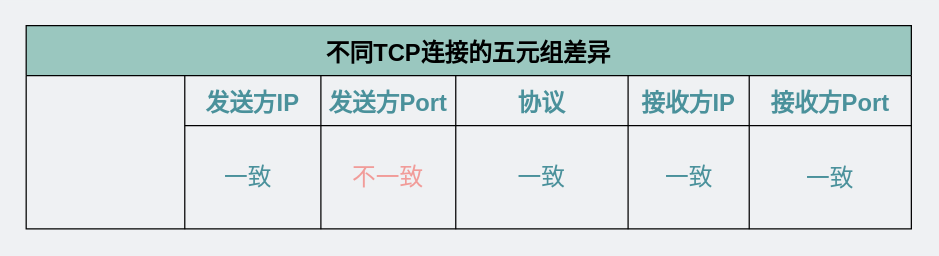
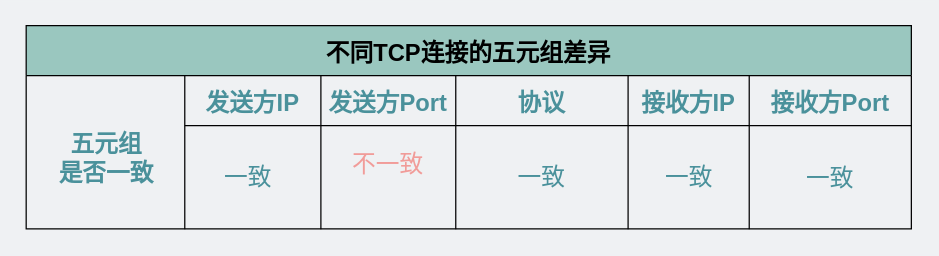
  <mxCell id="0" />
  <mxCell id="1" parent="0" />
  <mxCell id="2" value="不同TCP连接的五元组差异" style="shape=table;childLayout=tableLayout;startSize=40;collapsible=0;recursiveResize=0;expand=0;fontStyle=1;rounded=0;sketch=0;fontSize=19;fillColor=#9AC7BF;" parent="1" vertex="1"><mxGeometry x="20" y="20" width="708.828" height="162.724" as="geometry" /></mxCell>
  <mxCell id="3" value="" style="shape=tableRow;horizontal=0;startSize=127;swimlaneHead=0;swimlaneBody=0;top=0;left=0;bottom=0;right=0;dropTarget=0;fillColor=none;collapsible=0;recursiveResize=0;expand=0;fontStyle=1;rounded=0;sketch=0;fontSize=19;" parent="2" vertex="1"><mxGeometry y="40" width="708.828" height="123" as="geometry" /></mxCell>
  <mxCell id="4" value="发送方IP" style="swimlane;swimlaneHead=0;swimlaneBody=0;fontStyle=0;connectable=0;fillColor=none;startSize=40;collapsible=0;recursiveResize=0;expand=0;fontStyle=1;rounded=0;sketch=0;fontSize=19;fontColor=#4A919B;" parent="3" vertex="1"><mxGeometry x="127" width="109" height="123" as="geometry"><mxRectangle width="109" height="123" as="alternateBounds" /></mxGeometry></mxCell>
  <mxCell id="5" value="一致" style="text;html=1;strokeColor=none;fillColor=none;align=center;verticalAlign=middle;whiteSpace=wrap;rounded=0;sketch=0;fontSize=19;fontColor=#4A919B;" parent="4" vertex="1"><mxGeometry x="21" y="67" width="60" height="30" as="geometry" /></mxCell>
  <mxCell id="6" value="发送方Port" style="swimlane;swimlaneHead=0;swimlaneBody=0;fontStyle=0;connectable=0;fillColor=none;startSize=40;collapsible=0;recursiveResize=0;expand=0;fontStyle=1;rounded=0;sketch=0;fontSize=19;fontColor=#4A919B;" parent="3" vertex="1"><mxGeometry x="236" width="108" height="123" as="geometry"><mxRectangle width="108" height="123" as="alternateBounds" /></mxGeometry></mxCell>
- <mxCell id="7" value="&lt;font color=&quot;#f19c99&quot;&gt;不一致&lt;/font&gt;" style="text;html=1;strokeColor=none;fillColor=none;align=center;verticalAlign=middle;whiteSpace=wrap;rounded=0;sketch=0;fontSize=19;fontColor=#4A919B;" parent="6" vertex="1"><mxGeometry x="24" y="67" width="60" height="30" as="geometry" /></mxCell>
+ <mxCell id="7" value="&lt;font color=&quot;#f19c99&quot;&gt;不一致&lt;/font&gt;" style="text;html=1;strokeColor=none;fillColor=none;align=center;verticalAlign=middle;whiteSpace=wrap;rounded=0;sketch=0;fontSize=19;fontColor=#4A919B;" parent="6" vertex="1"><mxGeometry x="24" y="57" width="60" height="30" as="geometry" /></mxCell>
  <mxCell id="8" value="协议" style="swimlane;swimlaneHead=0;swimlaneBody=0;fontStyle=0;connectable=0;fillColor=none;startSize=40;collapsible=0;recursiveResize=0;expand=0;fontStyle=1;rounded=0;sketch=0;fontSize=19;fontColor=#4A919B;" parent="3" vertex="1"><mxGeometry x="344" width="138" height="123" as="geometry"><mxRectangle width="138" height="123" as="alternateBounds" /></mxGeometry></mxCell>
  <mxCell id="9" value="一致" style="text;html=1;strokeColor=none;fillColor=none;align=center;verticalAlign=middle;whiteSpace=wrap;rounded=0;sketch=0;fontSize=19;fontColor=#4A919B;" parent="8" vertex="1"><mxGeometry x="7" y="47.5" width="124" height="69" as="geometry" /></mxCell>
  <mxCell id="10" value="接收方IP" style="swimlane;swimlaneHead=0;swimlaneBody=0;fontStyle=0;connectable=0;fillColor=none;startSize=40;collapsible=0;recursiveResize=0;expand=0;fontStyle=1;rounded=0;sketch=0;fontSize=19;fontColor=#4A919B;" parent="3" vertex="1"><mxGeometry x="482" width="97" height="123" as="geometry"><mxRectangle width="97" height="123" as="alternateBounds" /></mxGeometry></mxCell>
  <mxCell id="11" value="一致" style="text;html=1;strokeColor=none;fillColor=none;align=center;verticalAlign=middle;whiteSpace=wrap;rounded=0;sketch=0;fontSize=19;fontColor=#4A919B;" parent="10" vertex="1"><mxGeometry x="18.5" y="67" width="60" height="30" as="geometry" /></mxCell>
  <mxCell id="12" value="接收方Port" style="swimlane;swimlaneHead=0;swimlaneBody=0;fontStyle=0;connectable=0;fillColor=none;startSize=40;collapsible=0;recursiveResize=0;expand=0;fontStyle=1;rounded=0;sketch=0;fontSize=19;fontColor=#4A919B;" parent="3" vertex="1"><mxGeometry x="579" width="130" height="123" as="geometry"><mxRectangle width="130" height="123" as="alternateBounds" /></mxGeometry></mxCell>
  <mxCell id="13" value="一致" style="text;html=1;strokeColor=none;fillColor=none;align=center;verticalAlign=middle;whiteSpace=wrap;rounded=0;sketch=0;fontSize=19;fontColor=#4A919B;" parent="12" vertex="1"><mxGeometry x="35" y="68" width="60" height="30" as="geometry" /></mxCell>
+ <mxCell id="14" value="&lt;b&gt;&lt;font color=&quot;#4a919b&quot;&gt;&lt;br&gt;五元组&lt;br&gt;是否一致&lt;br&gt;&lt;/font&gt;&lt;/b&gt;" style="text;html=1;strokeColor=none;fillColor=none;align=center;verticalAlign=middle;whiteSpace=wrap;rounded=0;sketch=0;fontSize=19;" parent="1" vertex="1"><mxGeometry x="26" y="81" width="117" height="69" as="geometry" /></mxCell>
